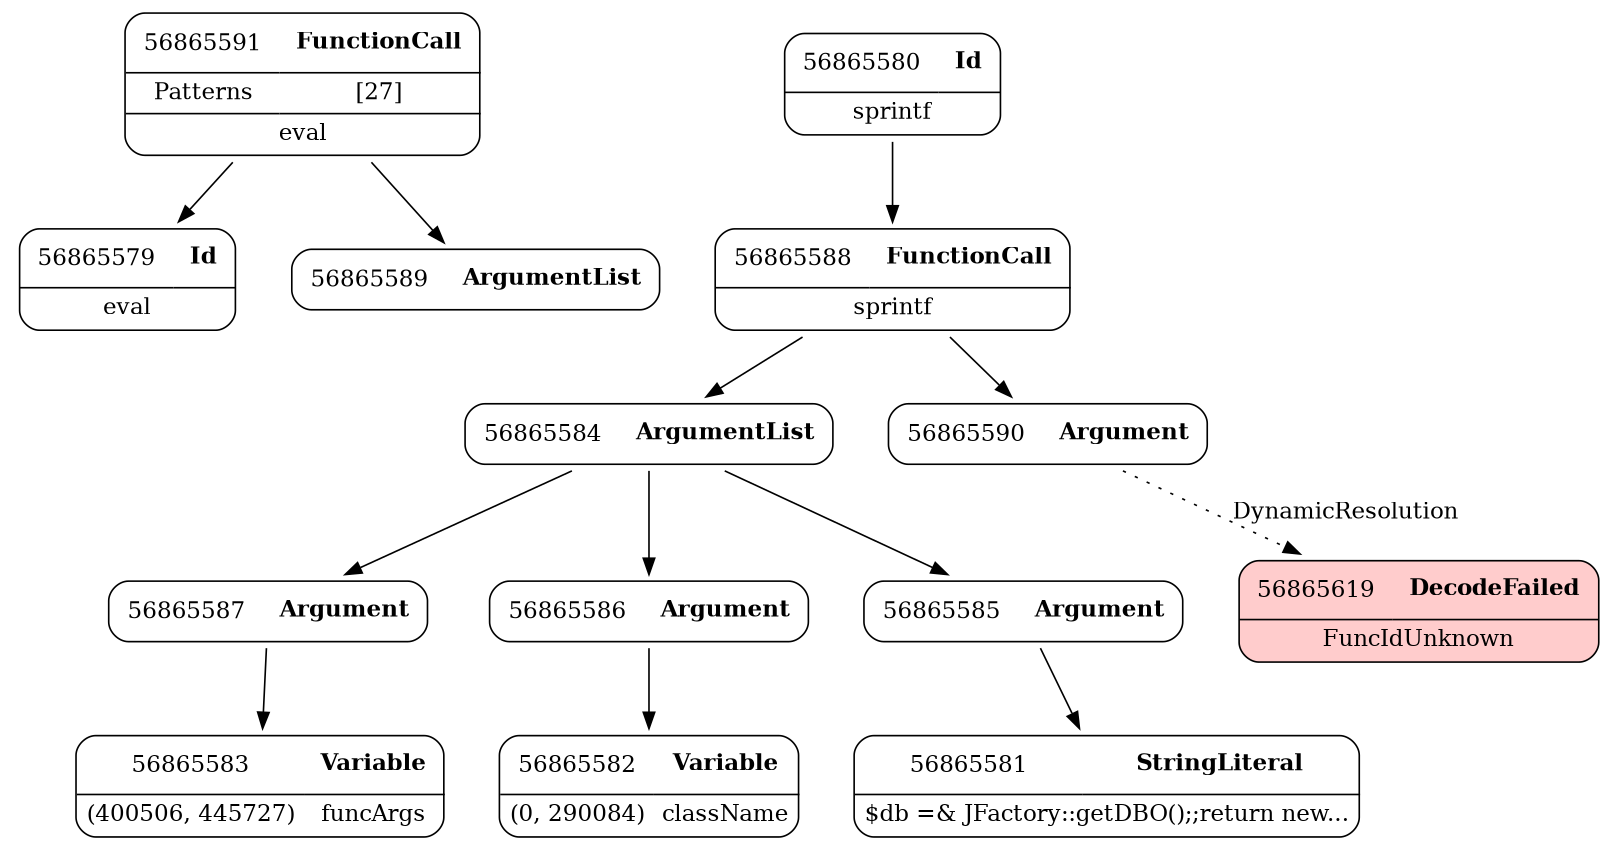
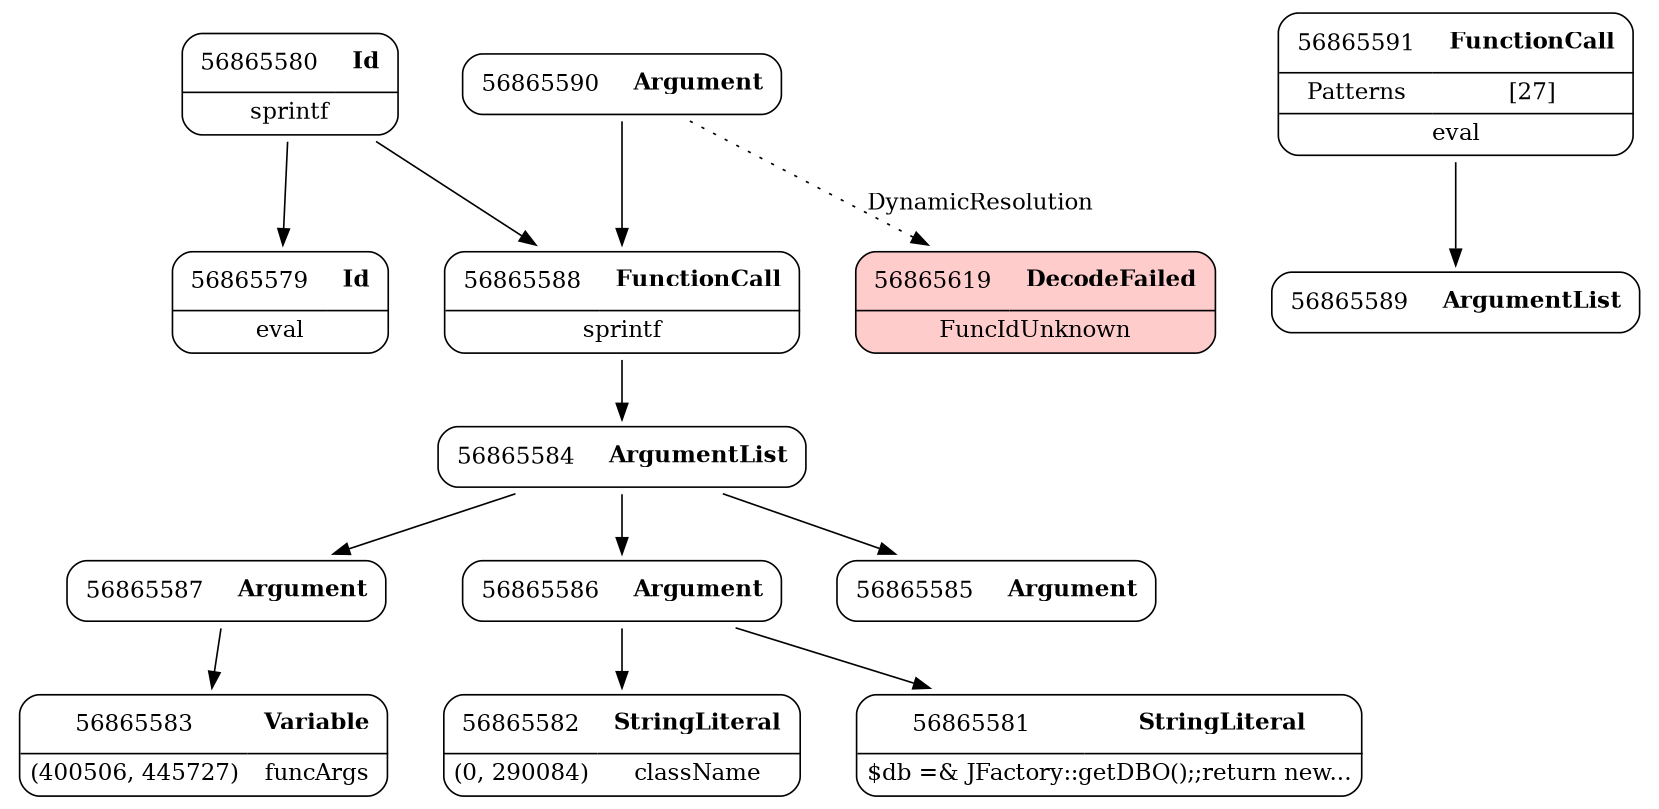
  digraph {
    node [shape=none]
    edge [weight=2]
    n1 [label=<<TABLE border='1' cellspacing='0' cellpadding='10' style='rounded' ><TR><TD border='0'>56865579</TD><TD border='0'><B>Id</B></TD></TR><HR/><TR><TD border='0' cellpadding='5' colspan='2'>eval</TD></TR></TABLE>>]
    n2 [label=<<TABLE border='1' cellspacing='0' cellpadding='10' style='rounded' ><TR><TD border='0'>56865583</TD><TD border='0'><B>Variable</B></TD></TR><HR/><TR><TD border='0' cellpadding='5'>(400506, 445727)</TD><TD border='0' cellpadding='5'>funcArgs</TD></TR></TABLE>>]
-   n3 [label=<<TABLE border='1' cellspacing='0' cellpadding='10' style='rounded' ><TR><TD border='0'>56865582</TD><TD border='0'><B>Variable</B></TD></TR><HR/><TR><TD border='0' cellpadding='5'>(0, 290084)</TD><TD border='0' cellpadding='5'>className</TD></TR></TABLE>>]
+   n3 [label=<<TABLE border='1' cellspacing='0' cellpadding='10' style='rounded' ><TR><TD border='0'>56865582</TD><TD border='0'><B>StringLiteral</B></TD></TR><HR/><TR><TD border='0' cellpadding='5'>(0, 290084)</TD><TD border='0' cellpadding='5'>className</TD></TR></TABLE>>]
    n4 [label=<<TABLE border='1' cellspacing='0' cellpadding='10' style='rounded' ><TR><TD border='0'>56865581</TD><TD border='0'><B>StringLiteral</B></TD></TR><HR/><TR><TD border='0' cellpadding='5' colspan='2'>$db =&amp; JFactory::getDBO();;return new...</TD></TR></TABLE>>]
    n5 [label=<<TABLE border='1' cellspacing='0' cellpadding='10' style='rounded' ><TR><TD border='0'>56865580</TD><TD border='0'><B>Id</B></TD></TR><HR/><TR><TD border='0' cellpadding='5' colspan='2'>sprintf</TD></TR></TABLE>>]
    n6 [label=<<TABLE border='1' cellspacing='0' cellpadding='10' style='rounded' ><TR><TD border='0'>56865588</TD><TD border='0'><B>FunctionCall</B></TD></TR><HR/><TR><TD border='0' cellpadding='5' colspan='2'>sprintf</TD></TR></TABLE>>]
    n7 [label=<<TABLE border='1' cellspacing='0' cellpadding='10' style='rounded' ><TR><TD border='0'>56865587</TD><TD border='0'><B>Argument</B></TD></TR></TABLE>>]
    n8 [label=<<TABLE border='1' cellspacing='0' cellpadding='10' style='rounded' bgcolor='#FFCCCC' ><TR><TD border='0'>56865619</TD><TD border='0'><B>DecodeFailed</B></TD></TR><HR/><TR><TD border='0' cellpadding='5' colspan='2'>FuncIdUnknown</TD></TR></TABLE>>]
    n9 [label=<<TABLE border='1' cellspacing='0' cellpadding='10' style='rounded' ><TR><TD border='0'>56865586</TD><TD border='0'><B>Argument</B></TD></TR></TABLE>>]
    n10 [label=<<TABLE border='1' cellspacing='0' cellpadding='10' style='rounded' ><TR><TD border='0'>56865585</TD><TD border='0'><B>Argument</B></TD></TR></TABLE>>]
    n11 [label=<<TABLE border='1' cellspacing='0' cellpadding='10' style='rounded' ><TR><TD border='0'>56865584</TD><TD border='0'><B>ArgumentList</B></TD></TR></TABLE>>]
    n12 [label=<<TABLE border='1' cellspacing='0' cellpadding='10' style='rounded' ><TR><TD border='0'>56865591</TD><TD border='0'><B>FunctionCall</B></TD></TR><HR/><TR><TD border='0' cellpadding='5'>Patterns</TD><TD border='0' cellpadding='5'>[27]</TD></TR><HR/><TR><TD border='0' cellpadding='5' colspan='2'>eval</TD></TR></TABLE>>]
    n13 [label=<<TABLE border='1' cellspacing='0' cellpadding='10' style='rounded' ><TR><TD border='0'>56865589</TD><TD border='0'><B>ArgumentList</B></TD></TR></TABLE>>]
    n14 [label=<<TABLE border='1' cellspacing='0' cellpadding='10' style='rounded' ><TR><TD border='0'>56865590</TD><TD border='0'><B>Argument</B></TD></TR></TABLE>>]
    n5 -> n6
    n6 -> n11
    n7 -> n2
    n9 -> n3
-   n10 -> n4
+   n9 -> n4
    n11 -> n7
    n11 -> n9
    n11 -> n10
-   n12 -> n1
+   n5 -> n1
    n12 -> n13
-   n6 -> n14
+   n14 -> n6
    n14 -> n8 [label=DynamicResolution style=dotted weight=""]
  }
